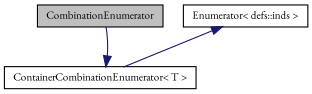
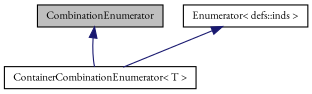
  digraph {
    fontname="EB Garamond"
    node [color=black fillcolor=white fontname="EB Garamond" fontsize=10 shape=record style=filled]
    edge [color=midnightblue dir=back fontname="EB Garamond" fontsize=10 labelfontname=Helvetica labelfontsize=10 style=solid]
    n1 [fillcolor=grey75 fontcolor=black height=0.2 label=CombinationEnumerator width=0.4]
    n2 [height=0.2 label="ContainerCombinationEnumerator\< T \>" width=0.4]
    n3 [height=0.2 label="Enumerator\< defs::inds \>" width=0.4]
-   n2 -> n1
+   n1 -> n2
    n3 -> n2
  }
